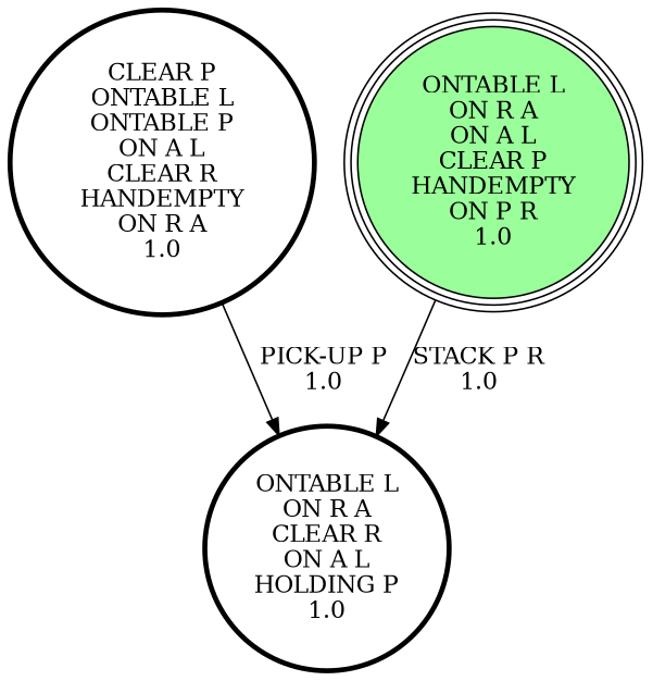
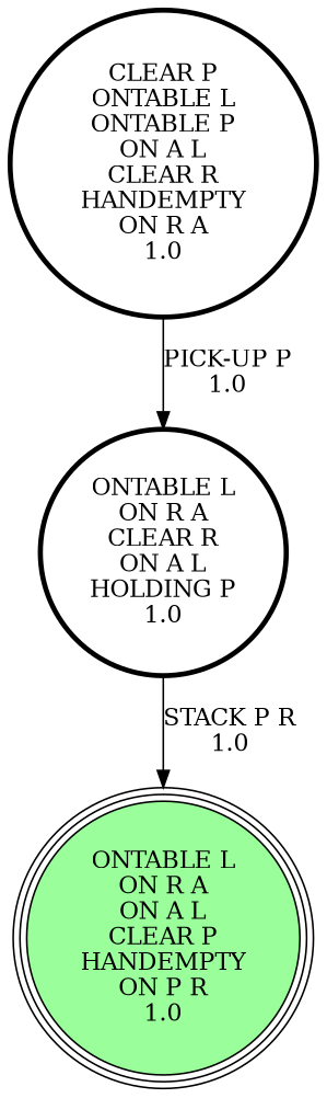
  digraph {
    node [penwidth=3 shape=circle]
    "CLEAR P\nONTABLE L\nONTABLE P\nON A L\nCLEAR R\nHANDEMPTY\nON R A\n1.0\n"
    "ONTABLE L\nON R A\nCLEAR R\nON A L\nHOLDING P\n1.0\n"
    "ONTABLE L\nON R A\nON A L\nCLEAR P\nHANDEMPTY\nON P R\n1.0\n" [fillcolor=palegreen1 peripheries=3 style=filled penwidth=""]
    "CLEAR P\nONTABLE L\nONTABLE P\nON A L\nCLEAR R\nHANDEMPTY\nON R A\n1.0\n" -> "ONTABLE L\nON R A\nCLEAR R\nON A L\nHOLDING P\n1.0\n" [label="PICK-UP P\n1.0\n"]
-   "ONTABLE L\nON R A\nON A L\nCLEAR P\nHANDEMPTY\nON P R\n1.0\n" -> "ONTABLE L\nON R A\nCLEAR R\nON A L\nHOLDING P\n1.0\n" [label="STACK P R\n1.0\n"]
+   "ONTABLE L\nON R A\nCLEAR R\nON A L\nHOLDING P\n1.0\n" -> "ONTABLE L\nON R A\nON A L\nCLEAR P\nHANDEMPTY\nON P R\n1.0\n" [label="STACK P R\n1.0\n"]
  }
